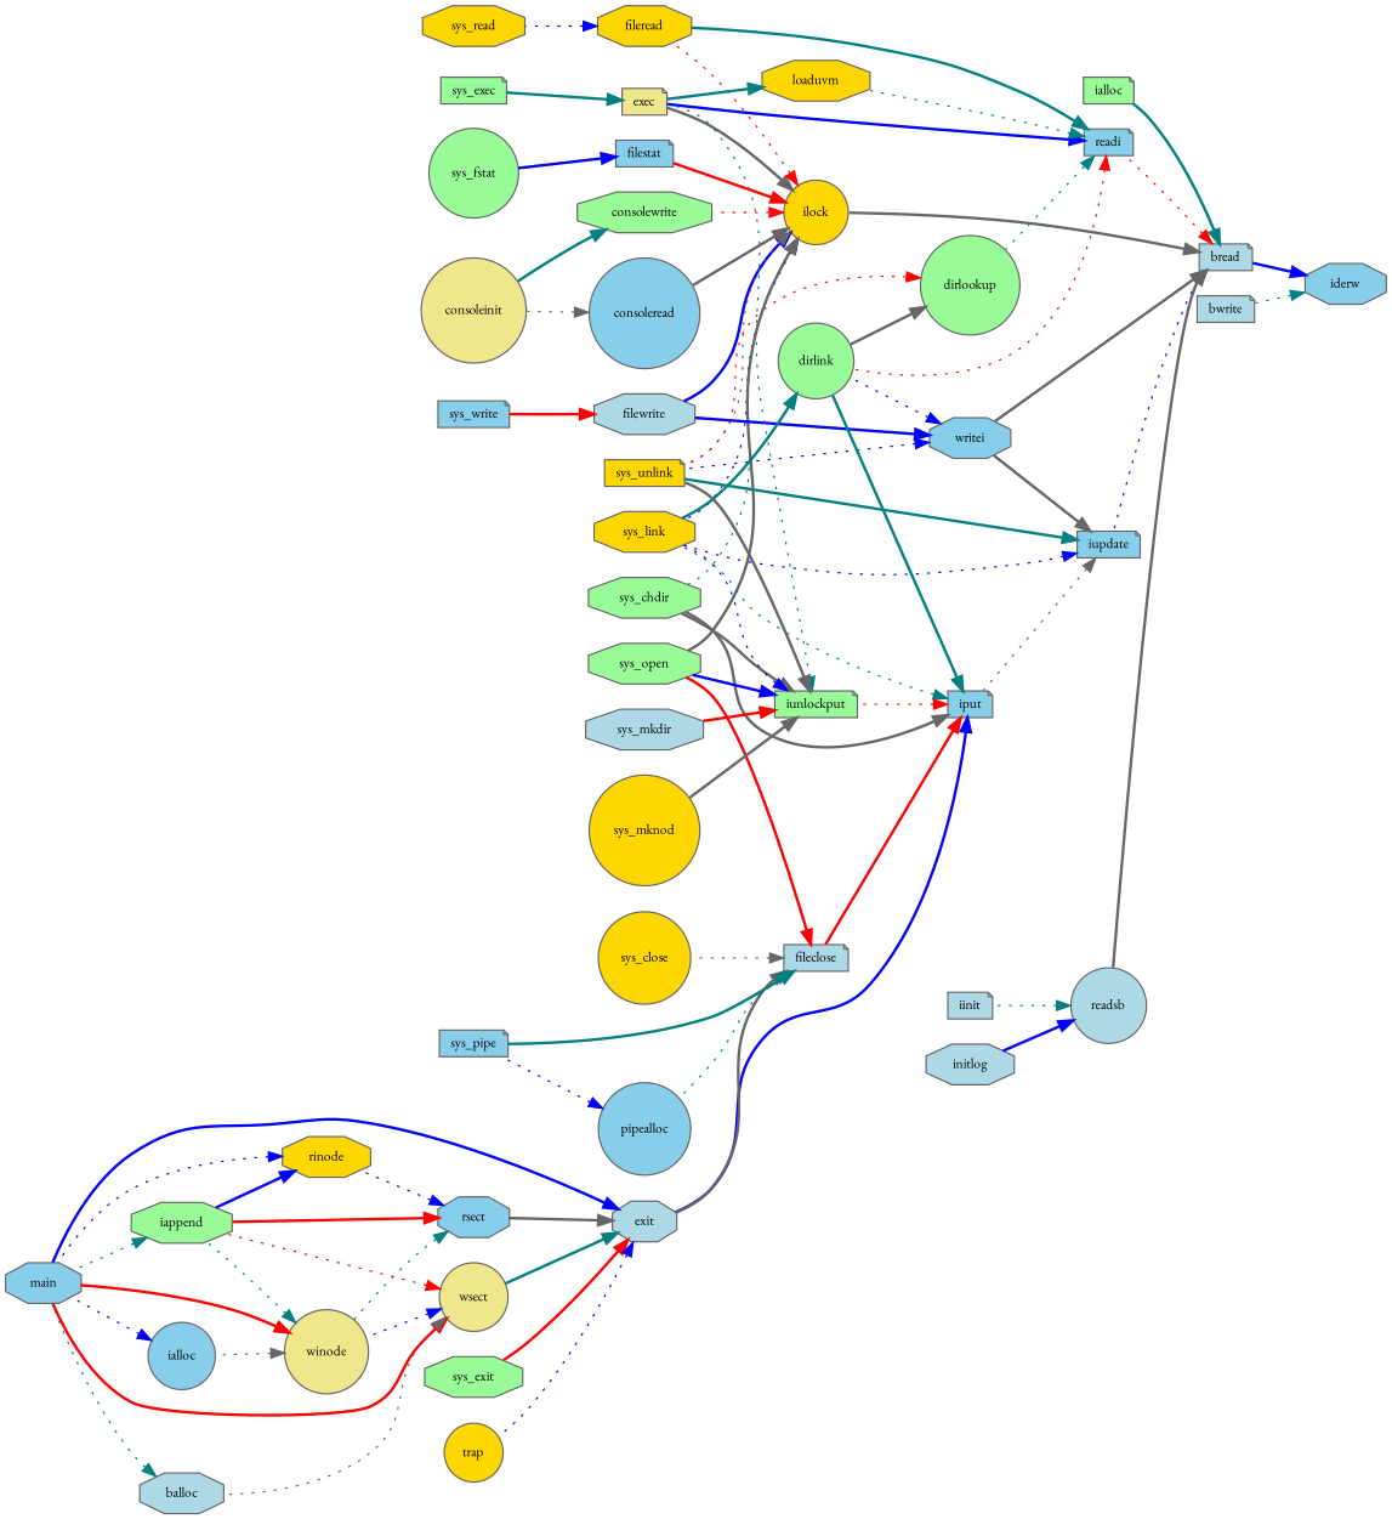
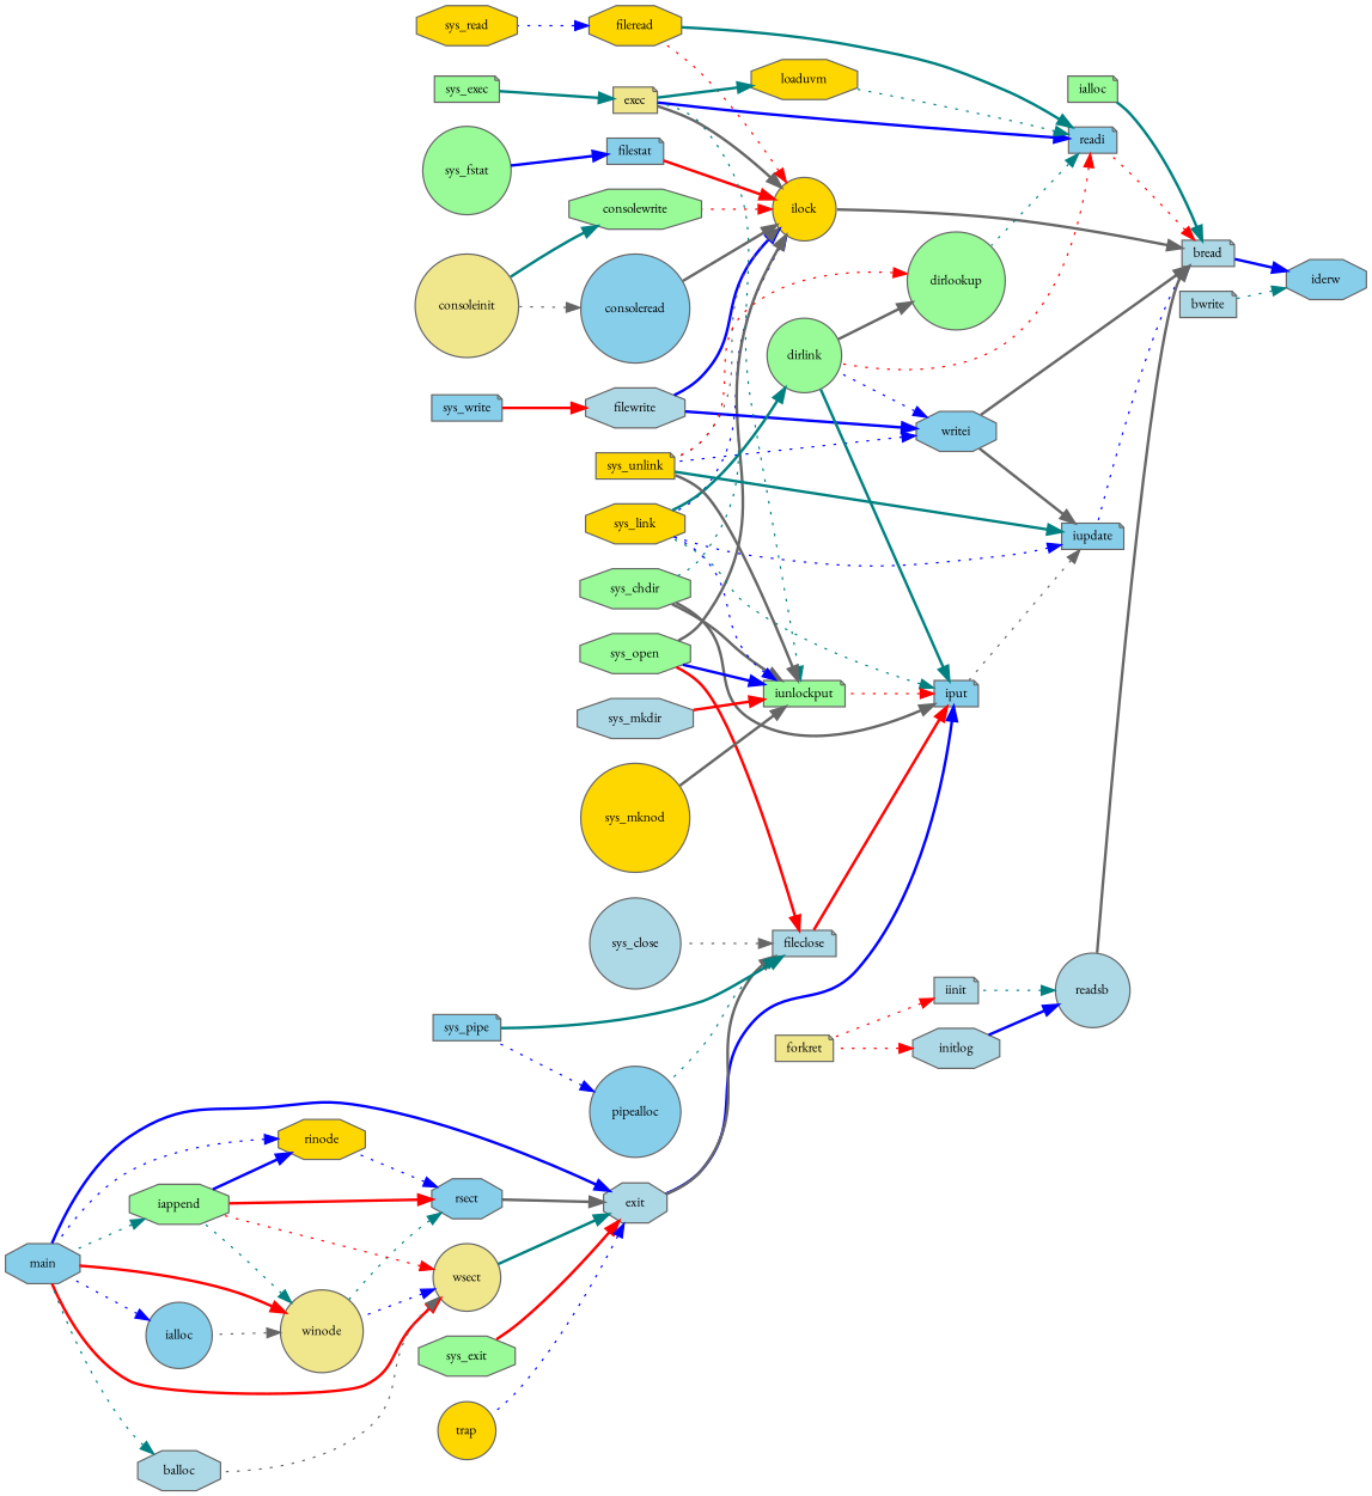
  digraph {
    fontname="EB Garamond"
    rankdir=RL
    node [color=grey40 fillcolor=skyblue fontname="EB Garamond" fontsize=10 shape=octagon style=filled]
    edge [color=blue dir=back fontname="EB Garamond" fontsize=10 labelfontname=Helvetica labelfontsize=10 style=bold]
    n1 [color=gray40 fontcolor=black height=0.2 label=iderw width=0.4]
    n2 [fillcolor=lightblue height=0.2 label=bread shape=note width=0.4]
    n3 [fillcolor=lightblue height=0.2 label=bwrite shape=note width=0.4]
    n4 [fillcolor=palegreen height=0.2 label=ialloc shape=note width=0.4]
    n5 [fillcolor=gold height=0.2 label=ilock shape=circle width=0.4]
    n6 [height=0.2 label=iupdate shape=note width=0.4]
    n7 [height=0.2 label=writei width=0.4]
    n8 [height=0.2 label=readi shape=note width=0.4]
    n9 [fillcolor=lightblue height=0.2 label=readsb shape=circle width=0.4]
    n10 [height=0.2 label=consoleread shape=circle width=0.4]
    n11 [fillcolor=palegreen height=0.2 label=consolewrite width=0.4]
    n12 [fillcolor=khaki height=0.2 label=exec shape=note width=0.4]
    n13 [fillcolor=gold height=0.2 label=fileread width=0.4]
    n14 [height=0.2 label=filestat shape=note width=0.4]
    n15 [fillcolor=lightblue height=0.2 label=filewrite width=0.4]
    n16 [fillcolor=palegreen height=0.2 label=sys_chdir width=0.4]
    n17 [fillcolor=gold height=0.2 label=sys_link width=0.4]
    n18 [fillcolor=palegreen height=0.2 label=sys_open width=0.4]
    n19 [fillcolor=gold height=0.2 label=sys_unlink shape=note width=0.4]
    n20 [height=0.2 label=iput shape=note width=0.4]
    n21 [fillcolor=palegreen height=0.2 label=dirlink shape=circle width=0.4]
    n22 [fillcolor=palegreen height=0.2 label=dirlookup shape=circle width=0.4]
    n23 [fillcolor=gold height=0.2 label=loaduvm width=0.4]
    n24 [fillcolor=lightblue height=0.2 label=iinit shape=note width=0.4]
    n25 [fillcolor=lightblue height=0.2 label=initlog width=0.4]
    n26 [fillcolor=khaki height=0.2 label=consoleinit shape=circle width=0.4]
    n27 [fillcolor=palegreen height=0.2 label=sys_exec shape=note width=0.4]
    n28 [fillcolor=gold height=0.2 label=sys_read width=0.4]
    n29 [fillcolor=palegreen height=0.2 label=sys_fstat shape=circle width=0.4]
    n30 [height=0.2 label=sys_write shape=note width=0.4]
    n31 [fillcolor=lightblue height=0.2 label=exit width=0.4]
    n32 [fillcolor=lightblue height=0.2 label=fileclose shape=note width=0.4]
    n33 [fillcolor=palegreen height=0.2 label=iunlockput shape=note width=0.4]
    n34 [height=0.2 label=main width=0.4]
    n35 [height=0.2 label=rsect width=0.4]
    n36 [fillcolor=palegreen height=0.2 label=sys_exit width=0.4]
    n37 [fillcolor=gold height=0.2 label=trap shape=circle width=0.4]
    n38 [fillcolor=khaki height=0.2 label=wsect shape=circle width=0.4]
    n39 [height=0.2 label=pipealloc shape=circle width=0.4]
    n40 [height=0.2 label=sys_pipe shape=note width=0.4]
-   n41 [fillcolor=gold height=0.2 label=sys_close shape=circle width=0.4]
+   n41 [fillcolor=lightblue height=0.2 label=sys_close shape=circle width=0.4]
    n42 [fillcolor=lightblue height=0.2 label=sys_mkdir width=0.4]
    n43 [fillcolor=gold height=0.2 label=sys_mknod shape=circle width=0.4]
    n44 [fillcolor=palegreen height=0.2 label=iappend width=0.4]
    n45 [fillcolor=gold height=0.2 label=rinode width=0.4]
    n46 [fillcolor=khaki height=0.2 label=winode shape=circle width=0.4]
    n47 [fillcolor=lightblue height=0.2 label=balloc width=0.4]
    n48 [height=0.2 label=ialloc shape=circle width=0.4]
+   n49 [fillcolor=khaki height=0.2 label=forkret shape=note width=0.4]
    n1 -> n2
    n1 -> n3 [color=teal style=dotted]
    n2 -> n4 [color=teal]
    n2 -> n5 [color=gray40]
    n2 -> n6 [style=dotted]
    n2 -> n7 [color=gray40]
    n2 -> n8 [color=red style=dotted]
    n2 -> n9 [color=gray40]
    n5 -> n10 [color=gray40]
    n5 -> n11 [color=red style=dotted]
    n5 -> n12 [color=gray40]
    n5 -> n13 [color=red style=dotted]
    n5 -> n14 [color=red]
    n5 -> n15
    n5 -> n16 [color=teal style=dotted]
    n5 -> n17 [style=dotted]
    n5 -> n18 [color=gray40]
    n5 -> n19 [color=gray40 style=dotted]
    n6 -> n7 [color=gray40]
    n6 -> n17 [style=dotted]
    n6 -> n19 [color=teal]
    n6 -> n20 [color=gray40 style=dotted]
    n7 -> n15
    n7 -> n19 [style=dotted]
    n7 -> n21 [style=dotted]
    n8 -> n12
    n8 -> n13 [color=teal]
    n8 -> n21 [color=red style=dotted]
    n8 -> n22 [color=teal style=dotted]
    n8 -> n23 [color=teal style=dotted]
    n9 -> n24 [color=teal style=dotted]
    n9 -> n25
    n10 -> n26 [color=gray40 style=dotted]
    n11 -> n26 [color=teal]
    n12 -> n27 [color=teal]
    n13 -> n28 [style=dotted]
    n14 -> n29
    n15 -> n30 [color=red]
    n20 -> n16 [color=gray40]
    n20 -> n17 [color=teal style=dotted]
    n20 -> n21 [color=teal]
    n20 -> n31
    n20 -> n32 [color=red]
    n20 -> n33 [color=red style=dotted]
    n21 -> n17 [color=teal]
    n22 -> n19 [color=red style=dotted]
    n22 -> n21 [color=gray40]
    n23 -> n12 [color=teal]
+   n24 -> n49 [color=red style=dotted]
+   n25 -> n49 [color=red style=dotted]
    n31 -> n34
    n31 -> n35 [color=gray40]
    n31 -> n36 [color=red]
    n31 -> n37 [style=dotted]
    n31 -> n38 [color=teal]
    n32 -> n18 [color=red]
    n32 -> n31 [color=gray40]
    n32 -> n39 [color=teal style=dotted]
    n32 -> n40 [color=teal]
    n32 -> n41 [color=gray40 style=dotted]
    n33 -> n12 [color=teal style=dotted]
    n33 -> n16 [color=gray40]
    n33 -> n17 [style=dotted]
    n33 -> n18
    n33 -> n19 [color=gray40]
    n33 -> n42 [color=red]
    n33 -> n43 [color=gray40]
    n35 -> n44 [color=red]
    n35 -> n45 [style=dotted]
    n35 -> n46 [color=teal style=dotted]
    n38 -> n34 [color=red]
    n38 -> n44 [color=red style=dotted]
    n38 -> n46 [style=dotted]
    n38 -> n47 [color=gray40 style=dotted]
    n39 -> n40 [style=dotted]
    n44 -> n34 [color=teal style=dotted]
    n45 -> n34 [style=dotted]
    n45 -> n44
    n46 -> n34 [color=red]
    n46 -> n44 [color=teal style=dotted]
    n46 -> n48 [color=gray40 style=dotted]
    n47 -> n34 [color=teal style=dotted]
    n48 -> n34 [style=dotted]
  }
